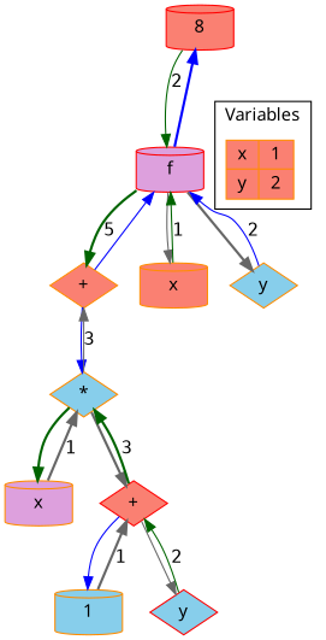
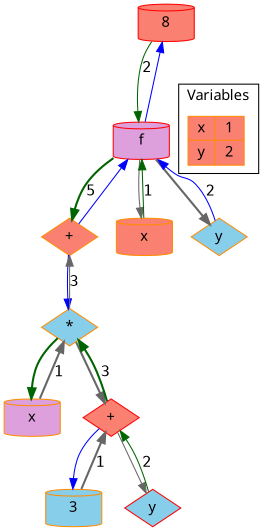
  digraph {
    compound=true
    fontname="Noto Sans"
    node [color=darkorange fillcolor=salmon fontname="Noto Sans" shape=diamond style=filled]
    edge [color=gray40 fontname="Noto Sans" style=solid]
    n1 [label="{{x|1}|{y|2}}" shape=record]
    n2 [label="+"]
    n3 [fillcolor=skyblue label="*"]
    n4 [color=red fillcolor=plum label=f shape=cylinder]
    n5 [fillcolor=plum label=x shape=cylinder]
    n6 [color=red label="+"]
    n7 [label=x shape=cylinder]
    n8 [fillcolor=skyblue label=y]
    n9 [color=red label=8 shape=cylinder]
-   n10 [fillcolor=skyblue label=1 shape=cylinder]
+   n10 [fillcolor=skyblue label=3 shape=cylinder]
    n11 [color=red fillcolor=skyblue label=y]
    subgraph cluster_1 {
      label=Variables
      n1
    }
    n2 -> n3 [color=blue]
    n2 -> n4 [color=blue]
    n3 -> n2 [label=<<FONT FACE='monospace'>3</FONT>>]
    n3 -> n5 [color=darkgreen style=bold]
    n3 -> n6 [style=bold]
    n4 -> n2 [color=darkgreen label=<<FONT FACE='monospace'>5</FONT>> style=bold]
    n4 -> n7
    n4 -> n8 [style=bold]
-   n4 -> n9 [color=blue style=bold]
+   n4 -> n9 [color=blue]
    n5 -> n3 [label=<<FONT FACE='monospace'>1</FONT>> style=bold]
    n6 -> n3 [color=darkgreen label=<<FONT FACE='monospace'>3</FONT>> style=bold]
    n6 -> n10 [color=blue]
    n6 -> n11
    n7 -> n4 [color=darkgreen label=<<FONT FACE='monospace'>1</FONT>>]
    n8 -> n4 [color=blue label=<<FONT FACE='monospace'>2</FONT>>]
    n9 -> n1 [style=invis color=""]
    n9 -> n4 [color=darkgreen label=<<FONT FACE='monospace'>2</FONT>>]
    n10 -> n6 [label=<<FONT FACE='monospace'>1</FONT>> style=bold]
    n11 -> n6 [color=darkgreen label=<<FONT FACE='monospace'>2</FONT>>]
  }
